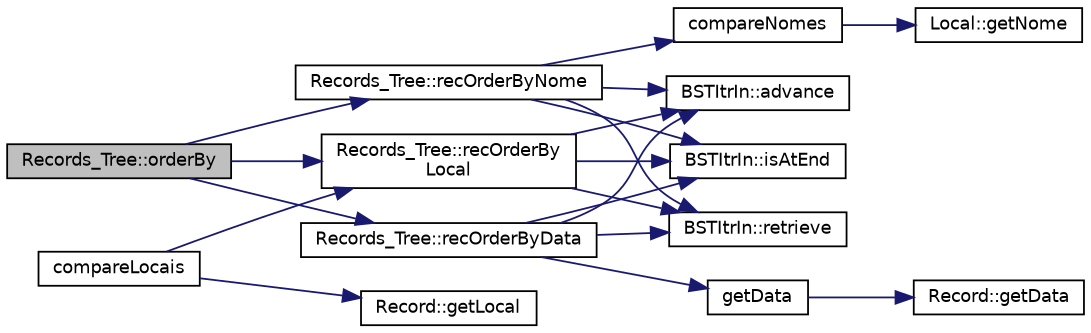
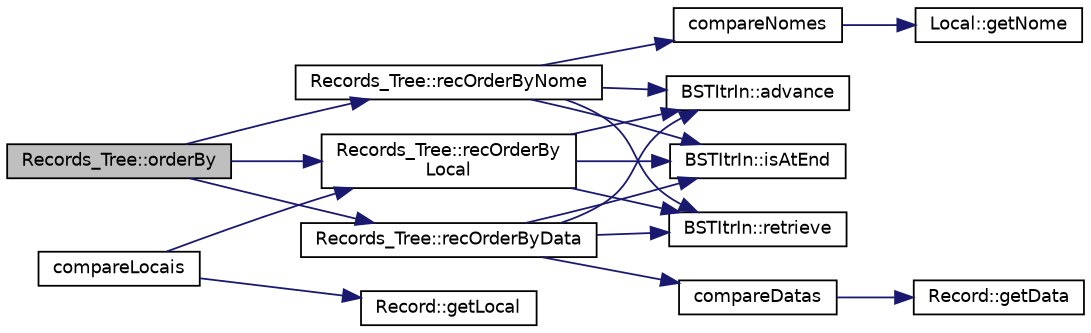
  digraph {
    rankdir=LR
    node [color=black fillcolor=white fontname=Helvetica fontsize=10 shape=record style=filled]
    edge [color=midnightblue fontname=Helvetica fontsize=10 labelfontname=Helvetica labelfontsize=10 style=solid]
    n1 [fillcolor=grey75 fontcolor=black height=0.2 label="Records_Tree::orderBy" width=0.4]
    n2 [height=0.2 label="Records_Tree::recOrderByData" width=0.4]
    n3 [height=0.2 label="Records_Tree::recOrderBy\lLocal" width=0.4]
    n4 [height=0.2 label="Records_Tree::recOrderByNome" width=0.4]
    n5 [height=0.2 label="BSTItrIn::advance" width=0.4]
-   n6 [height=0.2 label=getData width=0.4]
+   n6 [height=0.2 label=compareDatas width=0.4]
    n7 [height=0.2 label="BSTItrIn::isAtEnd" width=0.4]
    n8 [height=0.2 label="BSTItrIn::retrieve" width=0.4]
    n9 [height=0.2 label=compareNomes width=0.4]
    n10 [height=0.2 label="Record::getData" width=0.4]
    n11 [height=0.2 label=compareLocais width=0.4]
    n12 [height=0.2 label="Record::getLocal" width=0.4]
    n13 [height=0.2 label="Local::getNome" width=0.4]
    n1 -> n2
    n1 -> n3
    n1 -> n4
    n2 -> n5
    n2 -> n6
    n2 -> n7
    n2 -> n8
    n3 -> n5
    n3 -> n7
    n3 -> n8
    n4 -> n5
    n4 -> n7
    n4 -> n8
    n4 -> n9
    n6 -> n10
    n9 -> n13
    n11 -> n3
    n11 -> n12
  }
